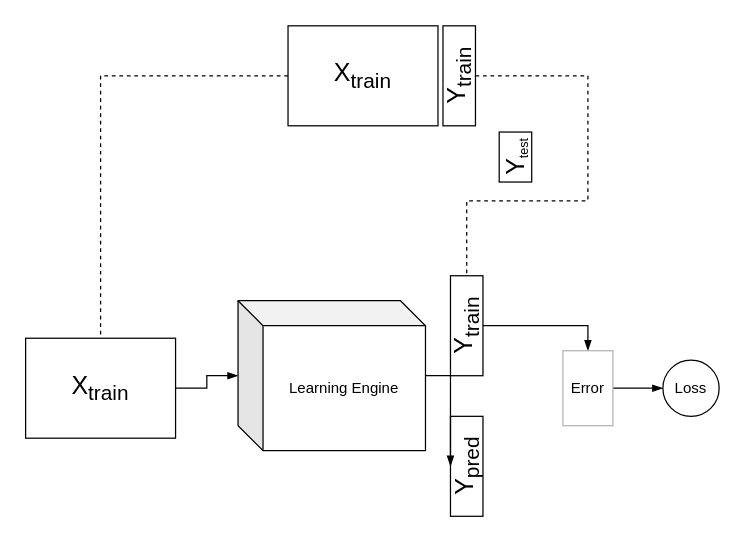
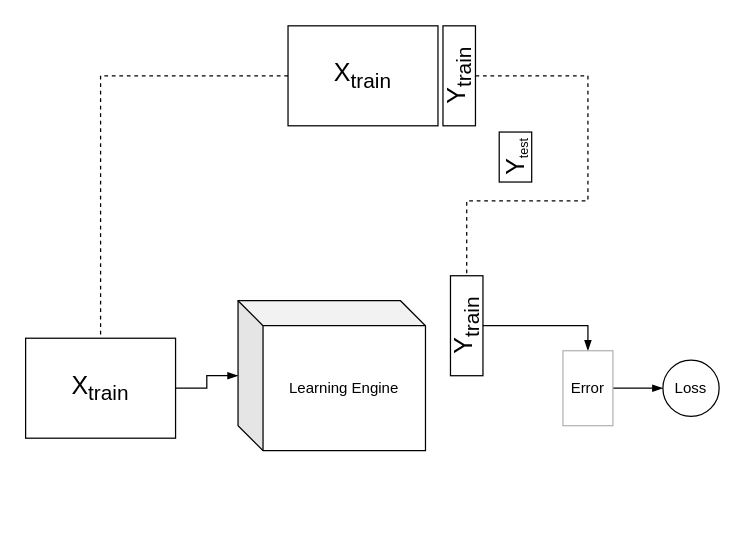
  <mxCell id="0" />
  <mxCell id="1" parent="0" />
  <mxCell id="2" style="edgeStyle=orthogonalEdgeStyle;rounded=0;orthogonalLoop=1;jettySize=auto;html=1;exitX=0;exitY=0.5;exitDx=0;exitDy=0;entryX=0.5;entryY=0;entryDx=0;entryDy=0;endArrow=none;endFill=0;dashed=1;" parent="1" source="3" target="10" edge="1"><mxGeometry relative="1" as="geometry" /></mxCell>
  <mxCell id="3" value="&lt;font style=&quot;font-size: 20px&quot;&gt;X&lt;sub&gt;train&lt;/sub&gt;&lt;/font&gt;" style="rounded=0;whiteSpace=wrap;html=1;fillColor=none;" parent="1" vertex="1"><mxGeometry x="230" y="20" width="120" height="80" as="geometry" /></mxCell>
  <mxCell id="4" style="edgeStyle=orthogonalEdgeStyle;rounded=0;orthogonalLoop=1;jettySize=auto;html=1;entryX=0.5;entryY=0;entryDx=0;entryDy=0;dashed=1;endArrow=none;endFill=0;" parent="1" source="5" target="13" edge="1"><mxGeometry relative="1" as="geometry"><Array as="points"><mxPoint x="470" y="60" /><mxPoint x="470" y="160" /><mxPoint x="373" y="160" /></Array></mxGeometry></mxCell>
  <mxCell id="5" value="&lt;font style=&quot;font-size: 20px&quot;&gt;Y&lt;sub&gt;train&lt;/sub&gt;&lt;/font&gt;" style="rounded=0;whiteSpace=wrap;html=1;horizontal=0;fillColor=none;" parent="1" vertex="1"><mxGeometry x="354" y="20" width="26" height="80" as="geometry" /></mxCell>
  <mxCell id="6" value="&lt;font style=&quot;font-size: 20px&quot;&gt;Y&lt;/font&gt;&lt;sub&gt;test&lt;/sub&gt;" style="rounded=0;whiteSpace=wrap;html=1;horizontal=0;fillColor=none;" parent="1" vertex="1"><mxGeometry x="399" y="105" width="26" height="40" as="geometry" /></mxCell>
- <mxCell id="7" style="edgeStyle=orthogonalEdgeStyle;rounded=0;orthogonalLoop=1;jettySize=auto;html=1;entryX=0;entryY=0.5;entryDx=0;entryDy=0;endArrow=blockThin;endFill=1;" parent="1" source="8" target="11" edge="1"><mxGeometry relative="1" as="geometry" /></mxCell>
  <mxCell id="8" value="Learning Engine" style="shape=cube;whiteSpace=wrap;html=1;boundedLbl=1;backgroundOutline=1;darkOpacity=0.05;darkOpacity2=0.1;fillColor=none;" parent="1" vertex="1"><mxGeometry x="190" y="240" width="150" height="120" as="geometry" /></mxCell>
  <mxCell id="9" style="edgeStyle=orthogonalEdgeStyle;rounded=0;orthogonalLoop=1;jettySize=auto;html=1;endArrow=blockThin;endFill=1;" parent="1" source="10" target="8" edge="1"><mxGeometry relative="1" as="geometry" /></mxCell>
  <mxCell id="10" value="&lt;font style=&quot;font-size: 20px&quot;&gt;X&lt;sub&gt;train&lt;/sub&gt;&lt;/font&gt;" style="rounded=0;whiteSpace=wrap;html=1;fillColor=none;" parent="1" vertex="1"><mxGeometry x="20" y="270" width="120" height="80" as="geometry" /></mxCell>
- <mxCell id="11" value="&lt;font style=&quot;font-size: 20px&quot;&gt;Y&lt;sub&gt;pred&lt;/sub&gt;&lt;/font&gt;" style="rounded=0;whiteSpace=wrap;html=1;horizontal=0;fillColor=none;" parent="1" vertex="1"><mxGeometry x="360" y="332.5" width="26" height="80" as="geometry" /></mxCell>
  <mxCell id="12" style="edgeStyle=orthogonalEdgeStyle;rounded=0;orthogonalLoop=1;jettySize=auto;html=1;entryX=0.5;entryY=0;entryDx=0;entryDy=0;endArrow=blockThin;endFill=1;" parent="1" source="13" target="15" edge="1"><mxGeometry relative="1" as="geometry" /></mxCell>
  <mxCell id="13" value="&lt;font style=&quot;font-size: 20px&quot;&gt;Y&lt;sub&gt;train&lt;/sub&gt;&lt;/font&gt;" style="rounded=0;whiteSpace=wrap;html=1;horizontal=0;fillColor=none;" parent="1" vertex="1"><mxGeometry x="360" y="220" width="26" height="80" as="geometry" /></mxCell>
  <mxCell id="14" style="edgeStyle=orthogonalEdgeStyle;rounded=0;orthogonalLoop=1;jettySize=auto;html=1;endArrow=blockThin;endFill=1;" parent="1" source="15" edge="1"><mxGeometry relative="1" as="geometry"><mxPoint x="530" y="310" as="targetPoint" /></mxGeometry></mxCell>
  <mxCell id="15" value="Error" style="rounded=0;whiteSpace=wrap;html=1;strokeColor=#B3B3B3;fillColor=none;" parent="1" vertex="1"><mxGeometry x="450" y="280" width="40" height="60" as="geometry" /></mxCell>
  <mxCell id="16" value="Loss" style="ellipse;whiteSpace=wrap;html=1;aspect=fixed;strokeColor=#000000;fillColor=none;" parent="1" vertex="1"><mxGeometry x="530" y="287.5" width="45" height="45" as="geometry" /></mxCell>
